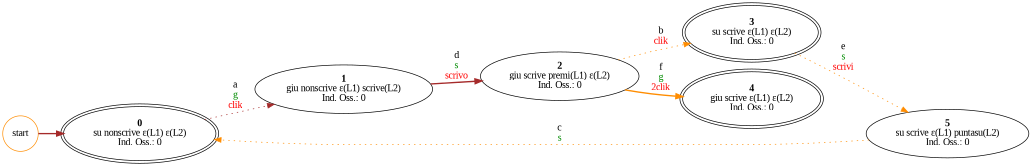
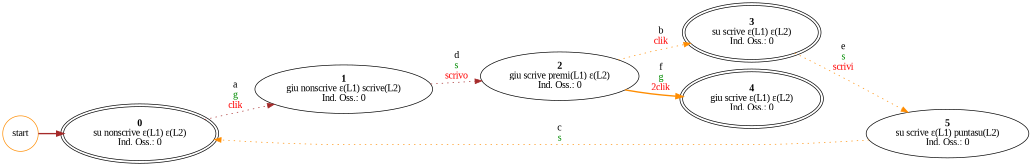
  digraph {
    fontname="Liberation Serif"
    rankdir=LR
    node [fontname="Liberation Serif"]
    edge [color=darkorange fontname="Liberation Serif" style=dotted]
    start [color=darkorange shape=circle]
    n2 [label=<<b>0</b><br/>su nonscrive ε(L1) ε(L2)<br/>Ind. Oss.: 0> peripheries=2]
    n3 [label=<<b>1</b><br/>giu nonscrive ε(L1) scrive(L2)<br/>Ind. Oss.: 0>]
    n4 [label=<<b>2</b><br/>giu scrive premi(L1) ε(L2)<br/>Ind. Oss.: 0>]
    n5 [label=<<b>3</b><br/>su scrive ε(L1) ε(L2)<br/>Ind. Oss.: 0> peripheries=2]
    n6 [label=<<b>4</b><br/>giu scrive ε(L1) ε(L2)<br/>Ind. Oss.: 0> peripheries=2]
    n7 [label=<<b>5</b><br/>su scrive ε(L1) puntasu(L2)<br/>Ind. Oss.: 0>]
    start -> n2 [color=brown style=bold]
    n2 -> n3 [color=brown label=<<br/>a<br/><font color="green4">g</font><br/><font color="red">clik</font>>]
-   n3 -> n4 [color=brown label=<<br/>d<br/><font color="green4">s</font><br/><font color="red">scrivo</font>> style=bold]
+   n3 -> n4 [color=brown label=<<br/>d<br/><font color="green4">s</font><br/><font color="red">scrivo</font>>]
    n4 -> n5 [label=<<br/>b<br/><font color="red">clik</font>>]
    n4 -> n6 [label=<<br/>f<br/><font color="green4">g</font><br/><font color="red">2clik</font>> style=bold]
    n5 -> n7 [label=<<br/>e<br/><font color="green4">s</font><br/><font color="red">scrivi</font>>]
    n7 -> n2 [label=<<br/>c<br/><font color="green4">s</font>>]
  }
